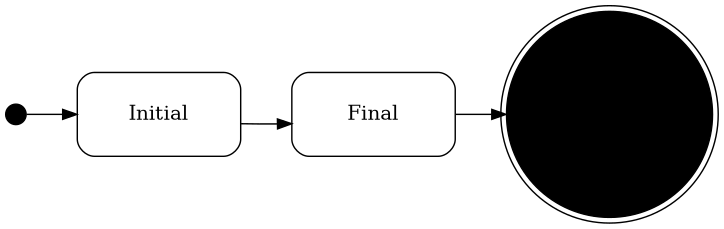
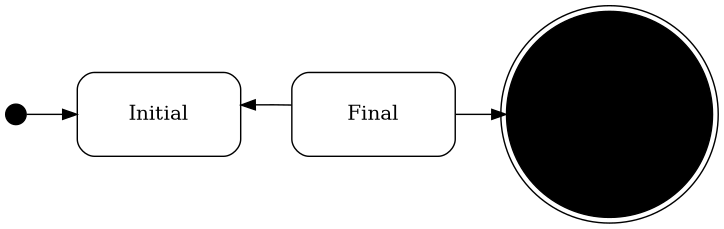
  digraph {
    compound=true
    rank=LR
    rankdir=LR
    node [shape=Mrecord]
    Initial_extra [height=0.2 shape=point]
    Initial [height=0.8 width=1.6]
    n3 [color=black height=0.8 label=Final style=solid width=1.6]
    Final_extra [color=black height=0.2 shape=doublecircle style=filled width=0.2]
    Initial_extra -> Initial
-   Initial -> n3
+   n3 -> Initial
    n3 -> Final_extra
  }
